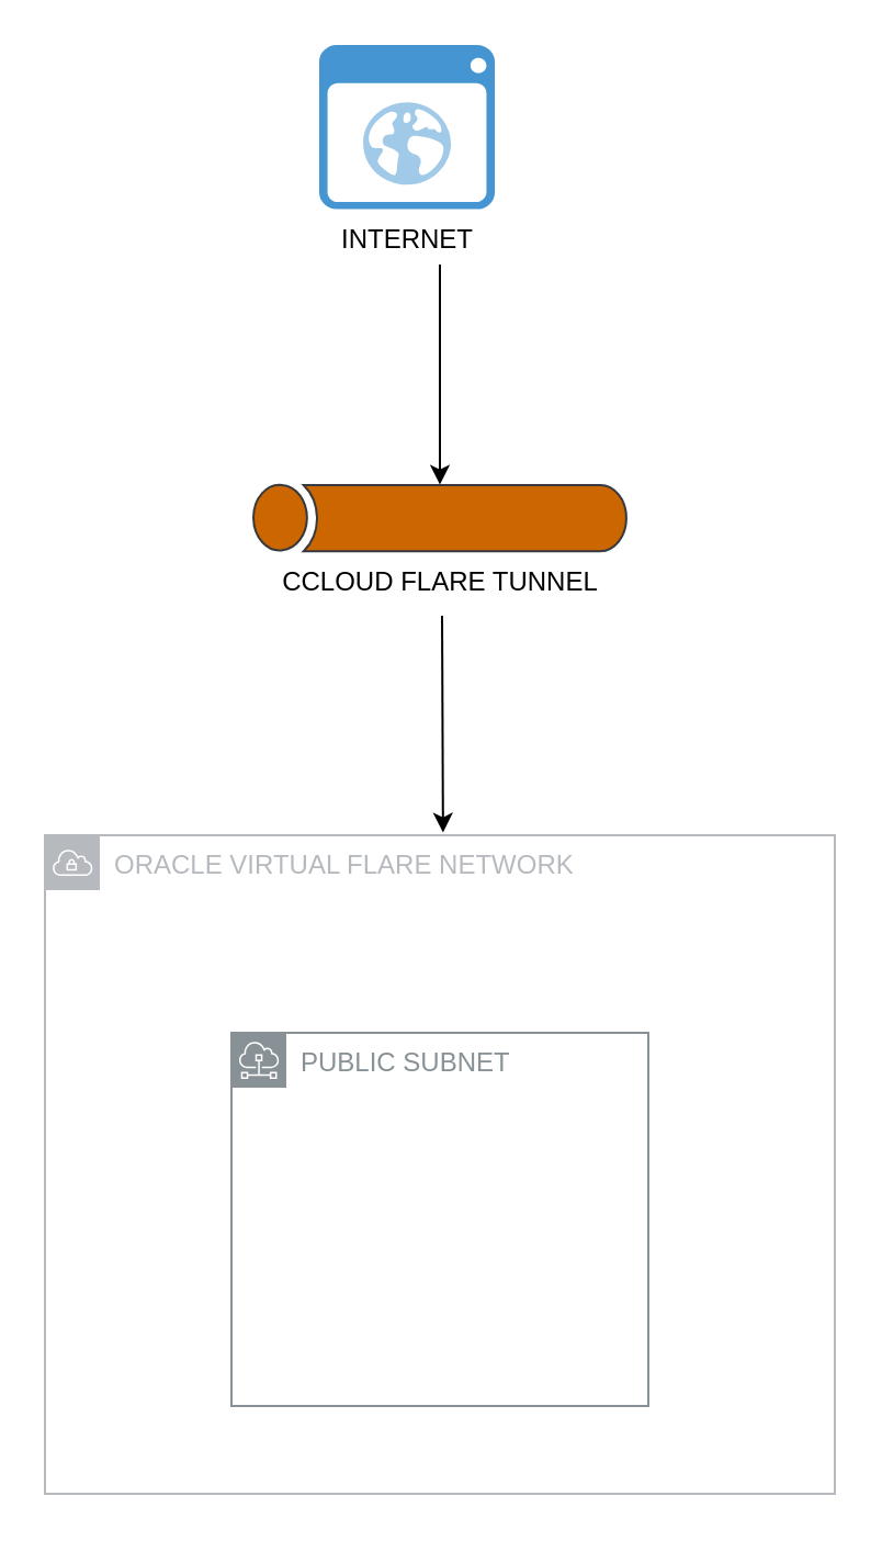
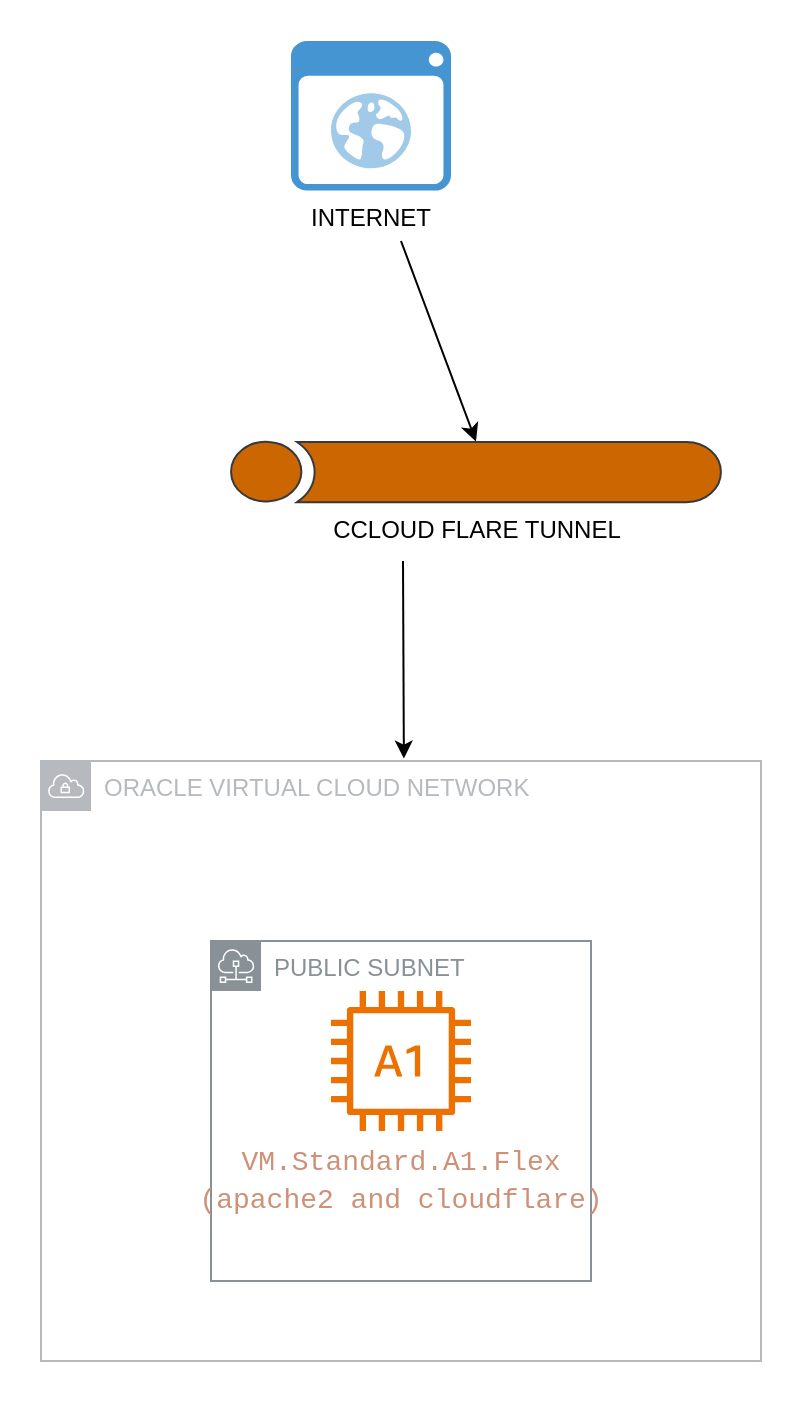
  <mxCell id="0" />
  <mxCell id="1" parent="0" />
- <mxCell id="2" value="ORACLE VIRTUAL FLARE NETWORK" style="sketch=0;outlineConnect=0;gradientColor=none;html=1;whiteSpace=wrap;fontSize=12;fontStyle=0;shape=mxgraph.aws4.group;grIcon=mxgraph.aws4.group_vpc;strokeColor=light-dark(#B6BABF,#994C00);fillColor=none;verticalAlign=top;align=left;spacingLeft=30;fontColor=light-dark(#B6BABF,#FFFFFF);dashed=0;" vertex="1" parent="1"><mxGeometry x="20" y="380" width="360" height="300" as="geometry" /></mxCell>
+ <mxCell id="2" value="ORACLE VIRTUAL CLOUD NETWORK" style="sketch=0;outlineConnect=0;gradientColor=none;html=1;whiteSpace=wrap;fontSize=12;fontStyle=0;shape=mxgraph.aws4.group;grIcon=mxgraph.aws4.group_vpc;strokeColor=light-dark(#B6BABF,#994C00);fillColor=none;verticalAlign=top;align=left;spacingLeft=30;fontColor=light-dark(#B6BABF,#FFFFFF);dashed=0;" vertex="1" parent="1"><mxGeometry x="20" y="380" width="360" height="300" as="geometry" /></mxCell>
  <mxCell id="3" value="PUBLIC SUBNET" style="sketch=0;outlineConnect=0;gradientColor=none;html=1;whiteSpace=wrap;fontSize=12;fontStyle=0;shape=mxgraph.aws4.group;grIcon=mxgraph.aws4.group_subnet;strokeColor=light-dark(#879196,#994C00);fillColor=none;verticalAlign=top;align=left;spacingLeft=30;fontColor=light-dark(#879196,#FFFFFF);dashed=0;" vertex="1" parent="1"><mxGeometry x="105" y="470" width="190" height="170" as="geometry" /></mxCell>
- <mxCell id="5" value="CCLOUD FLARE TUNNEL" style="sketch=0;aspect=fixed;pointerEvents=1;shadow=0;dashed=0;html=1;strokeColor=#36393d;labelPosition=center;verticalLabelPosition=bottom;verticalAlign=top;align=center;fillColor=#CC6600;shape=mxgraph.mscae.general.tunnel;" vertex="1" parent="1"><mxGeometry x="115" y="220" width="170" height="30.6" as="geometry" /></mxCell>
+ <mxCell id="4" value="&lt;div style=&quot;font-family: Consolas, &amp;quot;Courier New&amp;quot;, monospace; font-size: 14px; line-height: 19px; white-space-collapse: preserve;&quot;&gt;&lt;font style=&quot;color: light-dark(rgb(206, 145, 120), rgb(255, 255, 255));&quot;&gt;VM.Standard.A1.Flex&lt;br&gt;(apache2 and cloudflare)&lt;/font&gt;&lt;/div&gt;" style="sketch=0;outlineConnect=0;fontColor=#232F3E;gradientColor=none;fillColor=#ED7100;strokeColor=none;dashed=0;verticalLabelPosition=bottom;verticalAlign=top;align=center;html=1;fontSize=12;fontStyle=0;aspect=fixed;pointerEvents=1;shape=mxgraph.aws4.a1_instance;" vertex="1" parent="1"><mxGeometry x="165" y="495" width="70" height="70" as="geometry" /></mxCell>
+ <mxCell id="5" value="CCLOUD FLARE TUNNEL" style="sketch=0;aspect=fixed;pointerEvents=1;shadow=0;dashed=0;html=1;strokeColor=#36393d;labelPosition=center;verticalLabelPosition=bottom;verticalAlign=top;align=center;fillColor=#CC6600;shape=mxgraph.mscae.general.tunnel;" vertex="1" parent="1"><mxGeometry x="115" y="220" width="245" height="30.6" as="geometry" /></mxCell>
  <mxCell id="6" style="edgeStyle=none;html=1;entryX=0.504;entryY=-0.004;entryDx=0;entryDy=0;entryPerimeter=0;" edge="1" parent="1" target="2"><mxGeometry relative="1" as="geometry"><mxPoint x="201" y="280" as="sourcePoint" /></mxGeometry></mxCell>
  <mxCell id="7" value="INTERNET" style="shadow=0;dashed=0;html=1;strokeColor=none;fillColor=light-dark(#4495D1,#CC6600);labelPosition=center;verticalLabelPosition=bottom;verticalAlign=top;align=center;outlineConnect=0;shape=mxgraph.veeam.2d.web_ui;" vertex="1" parent="1"><mxGeometry x="145" y="20" width="80" height="74.8" as="geometry" /></mxCell>
  <mxCell id="8" style="edgeStyle=none;html=1;entryX=0.5;entryY=0.01;entryDx=0;entryDy=0;entryPerimeter=0;" edge="1" parent="1" target="5"><mxGeometry relative="1" as="geometry"><mxPoint x="200" y="120" as="sourcePoint" /></mxGeometry></mxCell>
